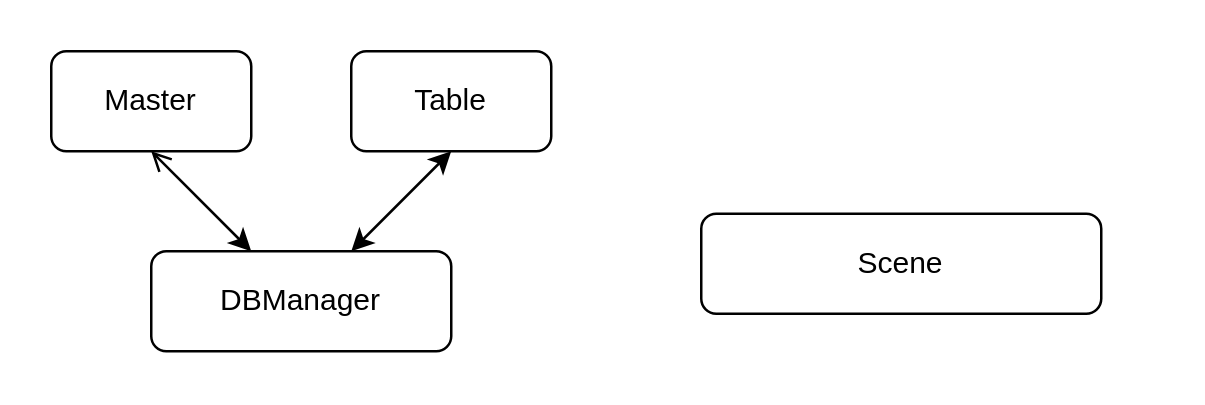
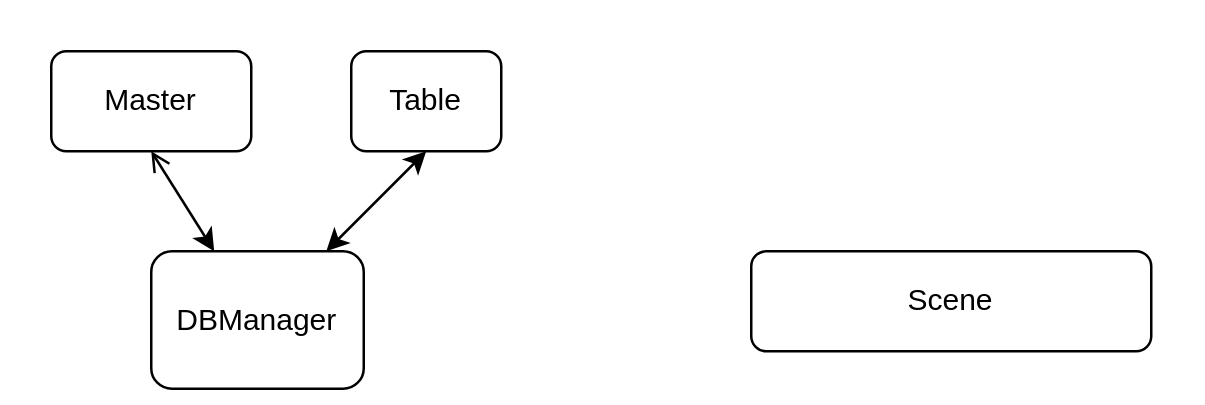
  <mxCell id="0" />
  <mxCell id="1" parent="0" />
- <mxCell id="2" value="Scene" style="rounded=1;whiteSpace=wrap;html=1;" vertex="1" parent="1"><mxGeometry x="280" y="85" width="160" height="40" as="geometry" /></mxCell>
- <mxCell id="3" value="DBManager" style="rounded=1;whiteSpace=wrap;html=1;" vertex="1" parent="1"><mxGeometry x="60" y="100" width="120" height="40" as="geometry" /></mxCell>
+ <mxCell id="2" value="Scene" style="rounded=1;whiteSpace=wrap;html=1;" vertex="1" parent="1"><mxGeometry x="300" y="100" width="160" height="40" as="geometry" /></mxCell>
+ <mxCell id="3" value="DBManager" style="rounded=1;whiteSpace=wrap;html=1;" vertex="1" parent="1"><mxGeometry x="60" y="100" width="85" height="55" as="geometry" /></mxCell>
  <mxCell id="4" value="Master" style="rounded=1;whiteSpace=wrap;html=1;" vertex="1" parent="1"><mxGeometry x="20" width="80" height="40" as="geometry" y="20" /></mxCell>
- <mxCell id="5" value="Table" style="rounded=1;whiteSpace=wrap;html=1;" vertex="1" parent="1"><mxGeometry x="140" width="80" height="40" as="geometry" y="20" /></mxCell>
+ <mxCell id="5" value="Table" style="rounded=1;whiteSpace=wrap;html=1;" vertex="1" parent="1"><mxGeometry x="140" y="20" width="60" height="40" as="geometry" /></mxCell>
  <mxCell id="6" value="" style="endArrow=open;startArrow=classic;html=1;rounded=0;entryX=0.5;entryY=1;entryDx=0;entryDy=0;" edge="1" parent="1" source="3" target="4"><mxGeometry width="50" height="50" relative="1" as="geometry"><mxPoint x="350" y="190" as="sourcePoint" /><mxPoint x="400" y="140" as="targetPoint" /></mxGeometry></mxCell>
  <mxCell id="7" value="" style="endArrow=classic;startArrow=classic;html=1;rounded=0;entryX=0.5;entryY=1;entryDx=0;entryDy=0;" edge="1" parent="1" source="3" target="5"><mxGeometry width="50" height="50" relative="1" as="geometry"><mxPoint x="165" y="100.24" as="sourcePoint" /><mxPoint x="140" y="61.24" as="targetPoint" /></mxGeometry></mxCell>
